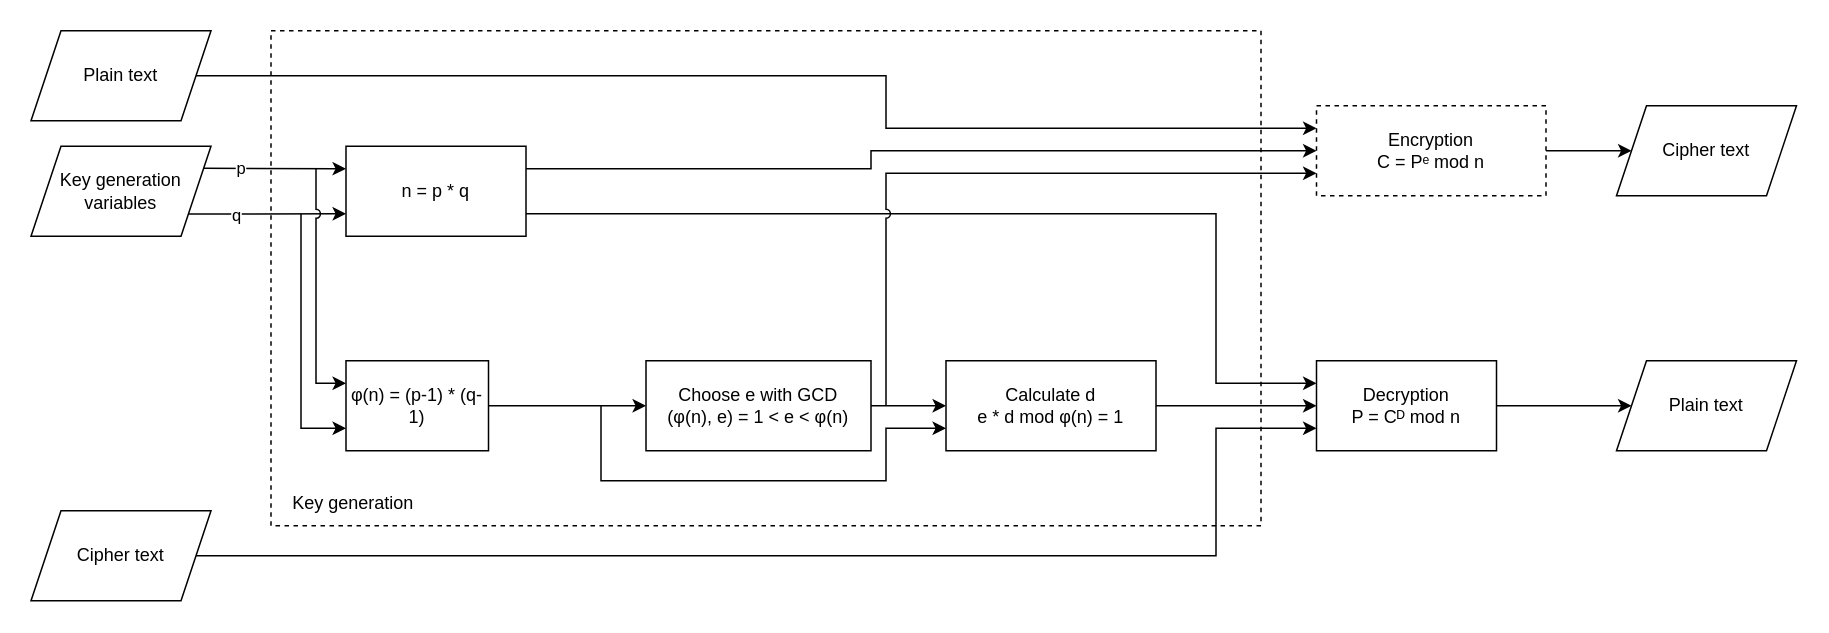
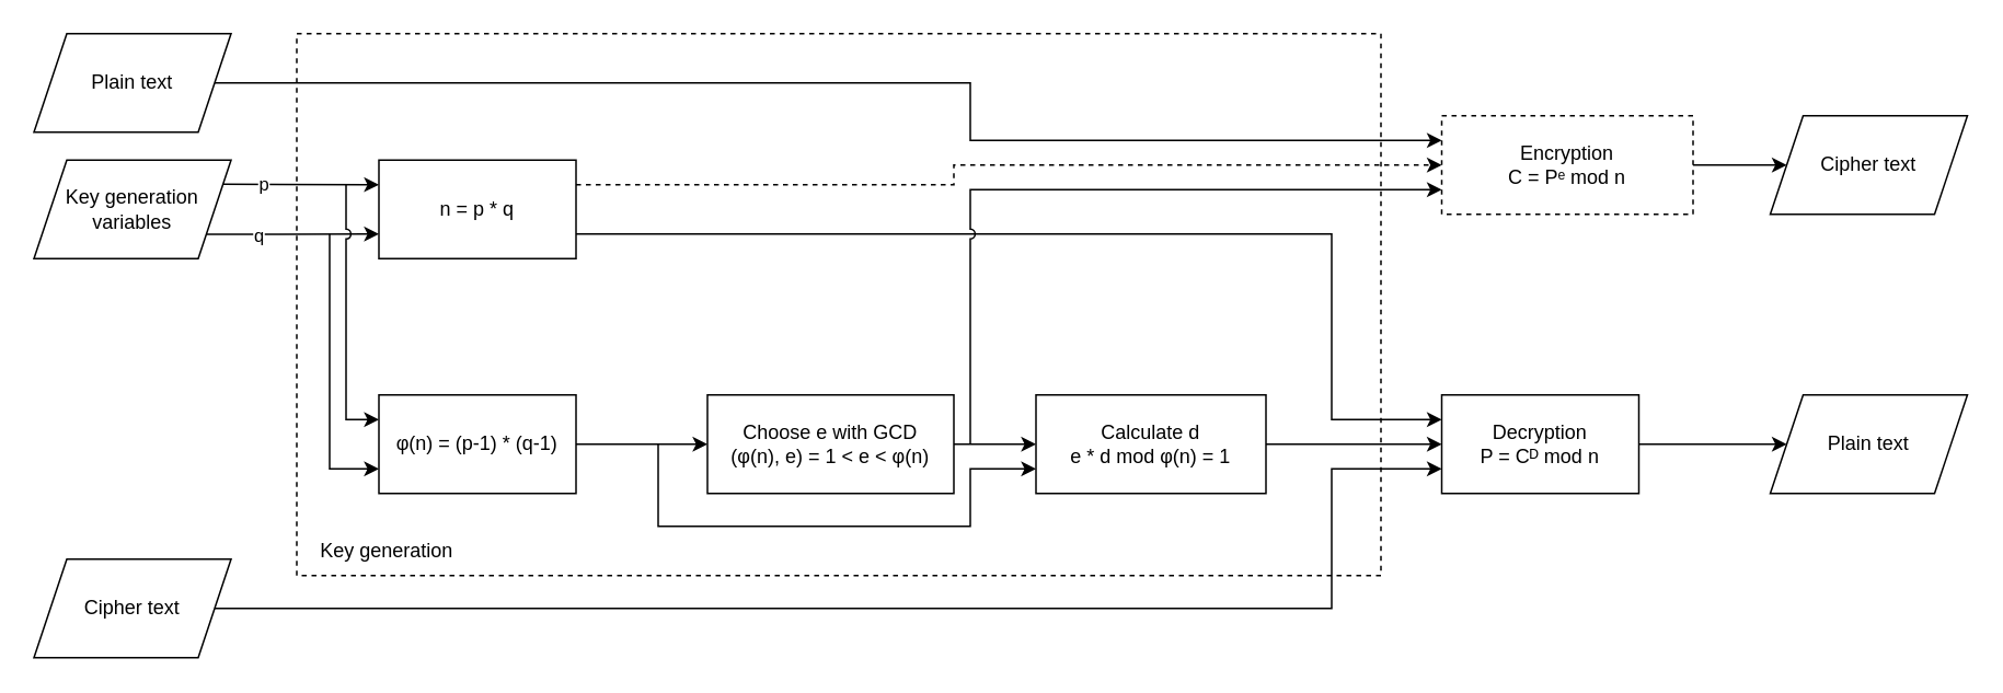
  <mxCell id="0" />
  <mxCell id="1" parent="0" />
  <mxCell id="2" value="" style="whiteSpace=wrap;html=1;dashed=1;fillColor=none;" parent="1" vertex="1"><mxGeometry x="180" y="20" width="660" height="330" as="geometry" /></mxCell>
- <mxCell id="3" style="edgeStyle=orthogonalEdgeStyle;rounded=0;orthogonalLoop=1;jettySize=auto;html=1;exitX=1;exitY=0.25;exitDx=0;exitDy=0;entryX=0;entryY=0.5;entryDx=0;entryDy=0;" parent="1" source="5" target="23" edge="1"><mxGeometry relative="1" as="geometry"><Array as="points"><mxPoint x="580" y="112" /><mxPoint x="580" y="100" /></Array></mxGeometry></mxCell>
+ <mxCell id="3" style="edgeStyle=orthogonalEdgeStyle;rounded=0;orthogonalLoop=1;jettySize=auto;html=1;exitX=1;exitY=0.25;exitDx=0;exitDy=0;entryX=0;entryY=0.5;entryDx=0;entryDy=0;dashed=1;" parent="1" source="5" target="23" edge="1"><mxGeometry relative="1" as="geometry"><Array as="points"><mxPoint x="580" y="112" /><mxPoint x="580" y="100" /></Array></mxGeometry></mxCell>
  <mxCell id="4" style="edgeStyle=orthogonalEdgeStyle;rounded=0;orthogonalLoop=1;jettySize=auto;html=1;exitX=1;exitY=0.75;exitDx=0;exitDy=0;entryX=0;entryY=0.25;entryDx=0;entryDy=0;" parent="1" source="5" target="20" edge="1"><mxGeometry relative="1" as="geometry"><Array as="points"><mxPoint x="810" y="142" /><mxPoint x="810" y="255" /></Array></mxGeometry></mxCell>
  <mxCell id="5" value="n = p * q" style="rounded=0;whiteSpace=wrap;html=1;" parent="1" vertex="1"><mxGeometry x="230" y="97" width="120" height="60" as="geometry" /></mxCell>
  <mxCell id="6" value="" style="edgeStyle=orthogonalEdgeStyle;rounded=0;orthogonalLoop=1;jettySize=auto;html=1;" parent="1" source="7" target="13" edge="1"><mxGeometry relative="1" as="geometry" /></mxCell>
- <mxCell id="7" value="φ(n) = (p-1) * (q-1)" style="rounded=0;whiteSpace=wrap;html=1;" parent="1" vertex="1"><mxGeometry x="230" y="240" width="95" height="60" as="geometry" /></mxCell>
+ <mxCell id="7" value="φ(n) = (p-1) * (q-1)" style="rounded=0;whiteSpace=wrap;html=1;" parent="1" vertex="1"><mxGeometry x="230" y="240" width="120" height="60" as="geometry" /></mxCell>
  <mxCell id="8" value="" style="endArrow=classic;html=1;rounded=0;entryX=0;entryY=0.25;entryDx=0;entryDy=0;exitX=0.955;exitY=0.245;exitDx=0;exitDy=0;exitPerimeter=0;" parent="1" source="30" target="5" edge="1"><mxGeometry width="50" height="50" relative="1" as="geometry"><mxPoint x="136" y="111" as="sourcePoint" /><mxPoint x="550" y="190" as="targetPoint" /></mxGeometry></mxCell>
  <mxCell id="9" value="p" style="edgeLabel;html=1;align=center;verticalAlign=middle;resizable=0;points=[];" parent="8" vertex="1" connectable="0"><mxGeometry x="-0.382" relative="1" as="geometry"><mxPoint x="-4" as="offset" /></mxGeometry></mxCell>
  <mxCell id="10" value="" style="endArrow=classic;html=1;rounded=0;entryX=0;entryY=0.75;entryDx=0;entryDy=0;exitX=0.872;exitY=0.754;exitDx=0;exitDy=0;exitPerimeter=0;" parent="1" source="30" target="5" edge="1"><mxGeometry width="50" height="50" relative="1" as="geometry"><mxPoint x="130" y="142" as="sourcePoint" /><mxPoint x="230" y="140" as="targetPoint" /></mxGeometry></mxCell>
  <mxCell id="11" value="q" style="edgeLabel;html=1;align=center;verticalAlign=middle;resizable=0;points=[];" parent="10" vertex="1" connectable="0"><mxGeometry x="-0.402" relative="1" as="geometry"><mxPoint as="offset" /></mxGeometry></mxCell>
  <mxCell id="12" value="" style="edgeStyle=orthogonalEdgeStyle;rounded=0;orthogonalLoop=1;jettySize=auto;html=1;" parent="1" source="13" target="15" edge="1"><mxGeometry relative="1" as="geometry" /></mxCell>
  <mxCell id="13" value="Choose e with GCD&lt;br&gt;(φ(n), e) = 1 &amp;lt; e &amp;lt; φ(n)" style="whiteSpace=wrap;html=1;rounded=0;" parent="1" vertex="1"><mxGeometry x="430" y="240" width="150" height="60" as="geometry" /></mxCell>
  <mxCell id="14" style="edgeStyle=orthogonalEdgeStyle;rounded=0;orthogonalLoop=1;jettySize=auto;html=1;exitX=1;exitY=0.5;exitDx=0;exitDy=0;entryX=0;entryY=0.5;entryDx=0;entryDy=0;" parent="1" source="15" target="20" edge="1"><mxGeometry relative="1" as="geometry" /></mxCell>
  <mxCell id="15" value="Calculate d&lt;br&gt;e * d mod φ(n) = 1" style="whiteSpace=wrap;html=1;rounded=0;" parent="1" vertex="1"><mxGeometry x="630" y="240" width="140" height="60" as="geometry" /></mxCell>
  <mxCell id="16" value="" style="endArrow=classic;html=1;rounded=0;entryX=0;entryY=0.25;entryDx=0;entryDy=0;jumpStyle=arc;" parent="1" target="7" edge="1"><mxGeometry width="50" height="50" relative="1" as="geometry"><mxPoint x="210" y="112" as="sourcePoint" /><mxPoint x="550" y="190" as="targetPoint" /><Array as="points"><mxPoint x="210" y="255" /></Array></mxGeometry></mxCell>
  <mxCell id="17" value="" style="endArrow=classic;html=1;rounded=0;entryX=0;entryY=0.75;entryDx=0;entryDy=0;" parent="1" target="7" edge="1"><mxGeometry width="50" height="50" relative="1" as="geometry"><mxPoint x="200" y="142" as="sourcePoint" /><mxPoint x="550" y="190" as="targetPoint" /><Array as="points"><mxPoint x="200" y="285" /></Array></mxGeometry></mxCell>
  <mxCell id="18" value="" style="endArrow=classic;html=1;rounded=0;entryX=0;entryY=0.75;entryDx=0;entryDy=0;" parent="1" target="15" edge="1"><mxGeometry width="50" height="50" relative="1" as="geometry"><mxPoint x="400" y="270" as="sourcePoint" /><mxPoint x="510" y="180" as="targetPoint" /><Array as="points"><mxPoint x="400" y="320" /><mxPoint x="590" y="320" /><mxPoint x="590" y="285" /></Array></mxGeometry></mxCell>
  <mxCell id="19" value="" style="edgeStyle=orthogonalEdgeStyle;rounded=0;orthogonalLoop=1;jettySize=auto;html=1;" parent="1" source="20" target="21" edge="1"><mxGeometry relative="1" as="geometry" /></mxCell>
  <mxCell id="20" value="Decryption&lt;br&gt;P = Cᴰ mod n" style="rounded=0;whiteSpace=wrap;html=1;" parent="1" vertex="1"><mxGeometry x="877" y="240" width="120" height="60" as="geometry" /></mxCell>
  <mxCell id="21" value="Plain text" style="shape=parallelogram;perimeter=parallelogramPerimeter;whiteSpace=wrap;html=1;fixedSize=1;rounded=0;" parent="1" vertex="1"><mxGeometry x="1077" y="240" width="120" height="60" as="geometry" /></mxCell>
  <mxCell id="22" style="edgeStyle=orthogonalEdgeStyle;rounded=0;orthogonalLoop=1;jettySize=auto;html=1;exitX=1;exitY=0.5;exitDx=0;exitDy=0;entryX=0;entryY=0.5;entryDx=0;entryDy=0;" parent="1" source="23" target="29" edge="1"><mxGeometry relative="1" as="geometry" /></mxCell>
  <mxCell id="23" value="Encryption&lt;br&gt;C = Pᵉ&amp;nbsp;mod n" style="rounded=0;whiteSpace=wrap;html=1;dashed=1;" parent="1" vertex="1"><mxGeometry x="877" y="70" width="153" height="60" as="geometry" /></mxCell>
  <mxCell id="24" value="" style="endArrow=classic;html=1;rounded=0;entryX=0;entryY=0.75;entryDx=0;entryDy=0;jumpStyle=arc;" parent="1" target="23" edge="1"><mxGeometry width="50" height="50" relative="1" as="geometry"><mxPoint x="590" y="270" as="sourcePoint" /><mxPoint x="750" y="110" as="targetPoint" /><Array as="points"><mxPoint x="590" y="190" /><mxPoint x="590" y="115" /></Array></mxGeometry></mxCell>
  <mxCell id="25" style="edgeStyle=orthogonalEdgeStyle;rounded=0;orthogonalLoop=1;jettySize=auto;html=1;exitX=1;exitY=0.5;exitDx=0;exitDy=0;entryX=0;entryY=0.25;entryDx=0;entryDy=0;" parent="1" source="26" target="23" edge="1"><mxGeometry relative="1" as="geometry"><Array as="points"><mxPoint x="590" y="50" /><mxPoint x="590" y="85" /></Array></mxGeometry></mxCell>
  <mxCell id="26" value="Plain text" style="shape=parallelogram;perimeter=parallelogramPerimeter;whiteSpace=wrap;html=1;fixedSize=1;" parent="1" vertex="1"><mxGeometry x="20" y="20" width="120" height="60" as="geometry" /></mxCell>
  <mxCell id="27" style="edgeStyle=orthogonalEdgeStyle;rounded=0;orthogonalLoop=1;jettySize=auto;html=1;exitX=1;exitY=0.5;exitDx=0;exitDy=0;entryX=0;entryY=0.75;entryDx=0;entryDy=0;" parent="1" source="28" target="20" edge="1"><mxGeometry relative="1" as="geometry"><Array as="points"><mxPoint x="810" y="370" /><mxPoint x="810" y="285" /></Array></mxGeometry></mxCell>
  <mxCell id="28" value="Cipher text" style="shape=parallelogram;perimeter=parallelogramPerimeter;whiteSpace=wrap;html=1;fixedSize=1;" parent="1" vertex="1"><mxGeometry x="20" y="340" width="120" height="60" as="geometry" /></mxCell>
  <mxCell id="29" value="Cipher text" style="shape=parallelogram;perimeter=parallelogramPerimeter;whiteSpace=wrap;html=1;fixedSize=1;" parent="1" vertex="1"><mxGeometry x="1077" y="70" width="120" height="60" as="geometry" /></mxCell>
  <mxCell id="30" value="Key generation variables" style="shape=parallelogram;perimeter=parallelogramPerimeter;whiteSpace=wrap;html=1;fixedSize=1;" parent="1" vertex="1"><mxGeometry x="20" y="97" width="120" height="60" as="geometry" /></mxCell>
  <mxCell id="31" value="Key generation" style="text;html=1;strokeColor=none;fillColor=none;align=center;verticalAlign=middle;whiteSpace=wrap;rounded=0;" parent="1" vertex="1"><mxGeometry x="180" y="320" width="110" height="30" as="geometry" /></mxCell>
